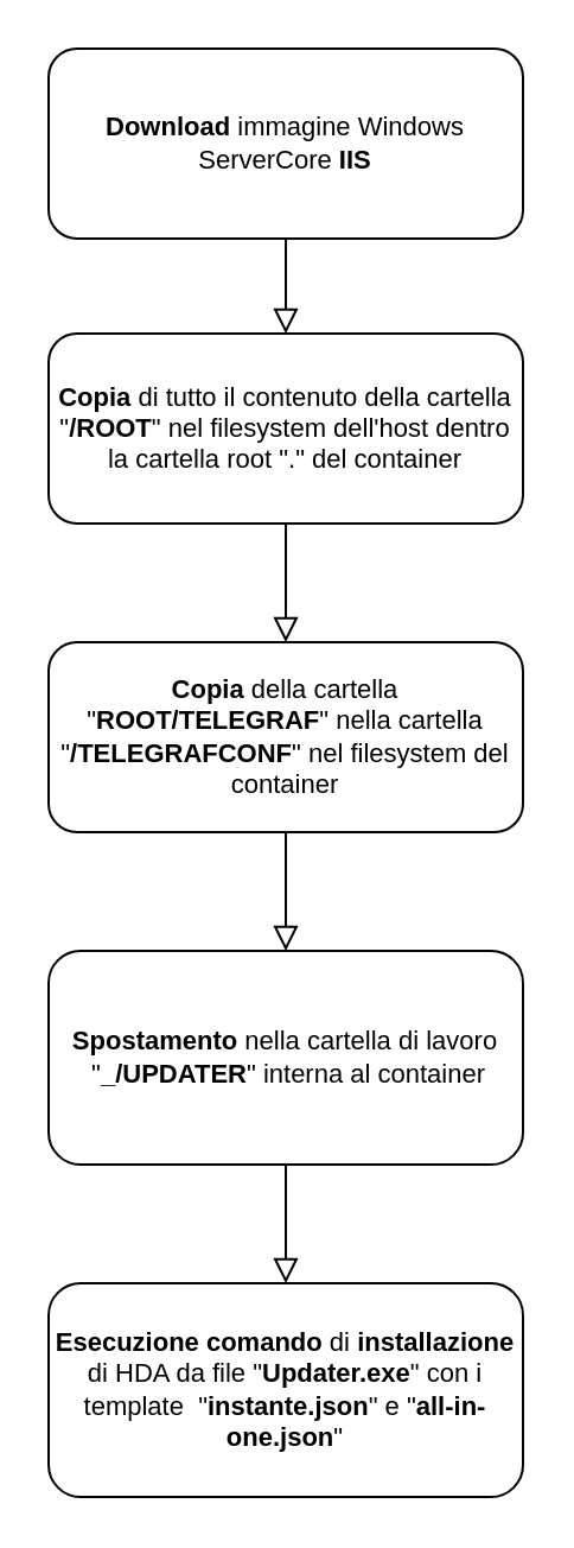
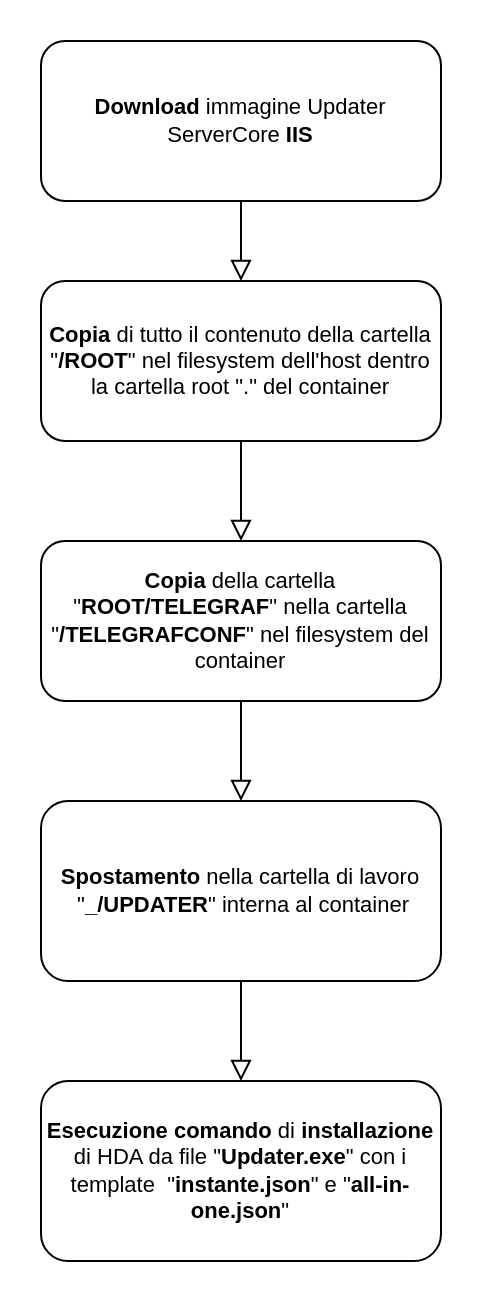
  <mxCell id="0" />
  <mxCell id="1" parent="0" />
  <mxCell id="2" value="" style="rounded=0;html=1;jettySize=auto;orthogonalLoop=1;fontSize=11;endArrow=block;endFill=0;endSize=8;strokeWidth=1;shadow=0;labelBackgroundColor=none;edgeStyle=orthogonalEdgeStyle;entryX=0.5;entryY=0;entryDx=0;entryDy=0;" parent="1" source="3" target="4" edge="1"><mxGeometry relative="1" as="geometry"><mxPoint x="100" y="120" as="targetPoint" /></mxGeometry></mxCell>
- <mxCell id="3" value="&lt;b&gt;Download&lt;/b&gt; immagine Windows ServerCore &lt;b&gt;IIS&lt;/b&gt;" style="rounded=1;whiteSpace=wrap;html=1;fontSize=11;glass=0;strokeWidth=1;shadow=0;" parent="1" vertex="1"><mxGeometry x="20" y="20" width="200" height="80" as="geometry" /></mxCell>
+ <mxCell id="3" value="&lt;b&gt;Download&lt;/b&gt; immagine Updater ServerCore &lt;b&gt;IIS&lt;/b&gt;" style="rounded=1;whiteSpace=wrap;html=1;fontSize=11;glass=0;strokeWidth=1;shadow=0;" parent="1" vertex="1"><mxGeometry x="20" y="20" width="200" height="80" as="geometry" /></mxCell>
  <mxCell id="4" value="&lt;b&gt;Copia&lt;/b&gt; di tutto il contenuto della cartella &quot;&lt;b&gt;/ROOT&lt;/b&gt;&quot; nel filesystem dell'host dentro la cartella root &quot;.&quot; del container" style="rounded=1;whiteSpace=wrap;html=1;fontSize=11;glass=0;strokeWidth=1;shadow=0;" vertex="1" parent="1"><mxGeometry x="20" y="140" width="200" height="80" as="geometry" /></mxCell>
  <mxCell id="5" value="&lt;b&gt;Spostamento&lt;/b&gt; nella cartella di lavoro &amp;nbsp;&quot;&lt;b&gt;_/UPDATER&lt;/b&gt;&quot; interna al container" style="rounded=1;whiteSpace=wrap;html=1;fontSize=11;glass=0;strokeWidth=1;shadow=0;" vertex="1" parent="1"><mxGeometry x="20" y="400" width="200" height="90" as="geometry" /></mxCell>
  <mxCell id="6" value="&lt;b&gt;Copia&lt;/b&gt; della cartella &quot;&lt;b&gt;ROOT/TELEGRAF&lt;/b&gt;&quot; nella cartella &quot;&lt;b&gt;/TELEGRAFCONF&lt;/b&gt;&quot; nel filesystem del container" style="rounded=1;whiteSpace=wrap;html=1;fontSize=11;glass=0;strokeWidth=1;shadow=0;" vertex="1" parent="1"><mxGeometry x="20" y="270" width="200" height="80" as="geometry" /></mxCell>
  <mxCell id="7" value="" style="rounded=0;html=1;jettySize=auto;orthogonalLoop=1;fontSize=11;endArrow=block;endFill=0;endSize=8;strokeWidth=1;shadow=0;labelBackgroundColor=none;edgeStyle=orthogonalEdgeStyle;entryX=0.5;entryY=0;entryDx=0;entryDy=0;exitX=0.5;exitY=1;exitDx=0;exitDy=0;" edge="1" parent="1" source="4" target="6"><mxGeometry relative="1" as="geometry"><mxPoint x="120" y="210" as="sourcePoint" /><mxPoint x="130" y="150" as="targetPoint" /></mxGeometry></mxCell>
  <mxCell id="8" value="" style="rounded=0;html=1;jettySize=auto;orthogonalLoop=1;fontSize=11;endArrow=block;endFill=0;endSize=8;strokeWidth=1;shadow=0;labelBackgroundColor=none;edgeStyle=orthogonalEdgeStyle;entryX=0.5;entryY=0;entryDx=0;entryDy=0;exitX=0.5;exitY=1;exitDx=0;exitDy=0;" edge="1" parent="1" source="6" target="5"><mxGeometry relative="1" as="geometry"><mxPoint x="140" y="120" as="sourcePoint" /><mxPoint x="140" y="160" as="targetPoint" /></mxGeometry></mxCell>
  <mxCell id="9" value="&lt;b&gt;Esecuzione comando&lt;/b&gt; di &lt;b&gt;installazione&lt;/b&gt; di HDA da file &quot;&lt;b&gt;Updater.exe&lt;/b&gt;&quot; con i template &amp;nbsp;&quot;&lt;b&gt;instante.json&lt;/b&gt;&quot; e &quot;&lt;b&gt;all-in-one.json&lt;/b&gt;&quot;" style="rounded=1;whiteSpace=wrap;html=1;fontSize=11;glass=0;strokeWidth=1;shadow=0;" vertex="1" parent="1"><mxGeometry x="20" y="540" width="200" height="90" as="geometry" /></mxCell>
  <mxCell id="10" value="" style="rounded=0;html=1;jettySize=auto;orthogonalLoop=1;fontSize=11;endArrow=block;endFill=0;endSize=8;strokeWidth=1;shadow=0;labelBackgroundColor=none;edgeStyle=orthogonalEdgeStyle;entryX=0.5;entryY=0;entryDx=0;entryDy=0;exitX=0.5;exitY=1;exitDx=0;exitDy=0;" edge="1" parent="1" source="5" target="9"><mxGeometry relative="1" as="geometry"><mxPoint x="130" y="360" as="sourcePoint" /><mxPoint x="130" y="410" as="targetPoint" /></mxGeometry></mxCell>
